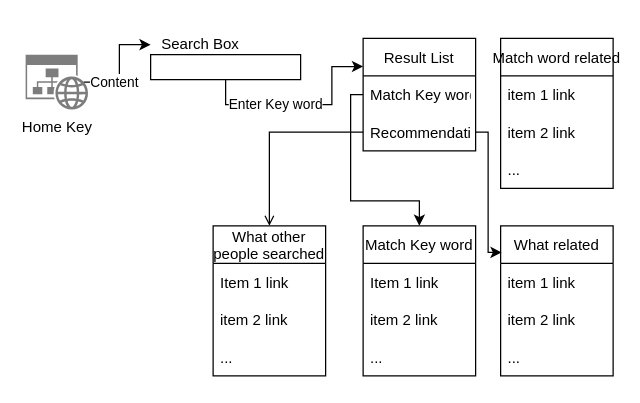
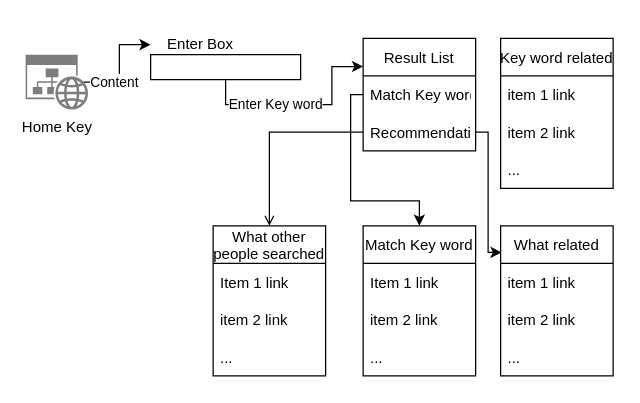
  <mxCell id="0" />
  <mxCell id="1" parent="0" />
  <mxCell id="2" value="Content" style="edgeStyle=orthogonalEdgeStyle;rounded=0;orthogonalLoop=1;jettySize=auto;html=1;exitX=0.93;exitY=0.5;exitDx=0;exitDy=0;exitPerimeter=0;entryX=0;entryY=0.5;entryDx=0;entryDy=0;" parent="1" source="3" target="6" edge="1"><mxGeometry x="-0.437" relative="1" as="geometry"><mxPoint as="offset" /></mxGeometry></mxCell>
  <mxCell id="3" value="Home Key" style="sketch=0;aspect=fixed;pointerEvents=1;shadow=0;dashed=0;html=1;strokeColor=none;labelPosition=center;verticalLabelPosition=bottom;verticalAlign=top;align=center;shape=mxgraph.mscae.enterprise.website_generic;fillColor=#7D7D7D;" parent="1" vertex="1"><mxGeometry x="20" y="43" width="50" height="44" as="geometry" /></mxCell>
  <mxCell id="4" value="Enter Key word" style="edgeStyle=orthogonalEdgeStyle;rounded=0;orthogonalLoop=1;jettySize=auto;html=1;exitX=0.5;exitY=1;exitDx=0;exitDy=0;entryX=0;entryY=0.25;entryDx=0;entryDy=0;" parent="1" source="5" target="7" edge="1"><mxGeometry x="-0.252" relative="1" as="geometry"><mxPoint as="offset" /></mxGeometry></mxCell>
  <mxCell id="5" value="" style="rounded=0;whiteSpace=wrap;html=1;" parent="1" vertex="1"><mxGeometry x="120" y="43" width="120" height="20" as="geometry" /></mxCell>
- <mxCell id="6" value="Search Box" style="text;html=1;strokeColor=none;fillColor=none;align=center;verticalAlign=middle;whiteSpace=wrap;rounded=0;" parent="1" vertex="1"><mxGeometry x="120" y="20" width="80" height="30" as="geometry" /></mxCell>
+ <mxCell id="6" value="Enter Box" style="text;html=1;strokeColor=none;fillColor=none;align=center;verticalAlign=middle;whiteSpace=wrap;rounded=0;" parent="1" vertex="1"><mxGeometry x="120" y="20" width="80" height="30" as="geometry" /></mxCell>
  <mxCell id="7" value="Result List" style="swimlane;fontStyle=0;childLayout=stackLayout;horizontal=1;startSize=30;horizontalStack=0;resizeParent=1;resizeParentMax=0;resizeLast=0;collapsible=1;marginBottom=0;" parent="1" vertex="1"><mxGeometry x="290" y="30" width="90" height="90" as="geometry" /></mxCell>
  <mxCell id="8" value="Match Key word" style="text;strokeColor=none;fillColor=none;align=left;verticalAlign=middle;spacingLeft=4;spacingRight=4;overflow=hidden;points=[[0,0.5],[1,0.5]];portConstraint=eastwest;rotatable=0;" parent="7" vertex="1"><mxGeometry y="30" width="90" height="30" as="geometry" /></mxCell>
  <mxCell id="9" value="Recommendation " style="text;strokeColor=none;fillColor=none;align=left;verticalAlign=middle;spacingLeft=4;spacingRight=4;overflow=hidden;points=[[0,0.5],[1,0.5]];portConstraint=eastwest;rotatable=0;" parent="7" vertex="1"><mxGeometry y="60" width="90" height="30" as="geometry" /></mxCell>
  <mxCell id="10" value="Match Key word" style="swimlane;fontStyle=0;childLayout=stackLayout;horizontal=1;startSize=30;horizontalStack=0;resizeParent=1;resizeParentMax=0;resizeLast=0;collapsible=1;marginBottom=0;" parent="1" vertex="1"><mxGeometry x="290" y="180" width="90" height="120" as="geometry" /></mxCell>
  <mxCell id="11" value="Item 1 link" style="text;strokeColor=none;fillColor=none;align=left;verticalAlign=middle;spacingLeft=4;spacingRight=4;overflow=hidden;points=[[0,0.5],[1,0.5]];portConstraint=eastwest;rotatable=0;" parent="10" vertex="1"><mxGeometry y="30" width="90" height="30" as="geometry" /></mxCell>
  <mxCell id="12" value="item 2 link" style="text;strokeColor=none;fillColor=none;align=left;verticalAlign=middle;spacingLeft=4;spacingRight=4;overflow=hidden;points=[[0,0.5],[1,0.5]];portConstraint=eastwest;rotatable=0;" parent="10" vertex="1"><mxGeometry y="60" width="90" height="30" as="geometry" /></mxCell>
  <mxCell id="13" value="..." style="text;strokeColor=none;fillColor=none;align=left;verticalAlign=middle;spacingLeft=4;spacingRight=4;overflow=hidden;points=[[0,0.5],[1,0.5]];portConstraint=eastwest;rotatable=0;" parent="10" vertex="1"><mxGeometry y="90" width="90" height="30" as="geometry" /></mxCell>
- <mxCell id="14" value="Match word related" style="swimlane;fontStyle=0;childLayout=stackLayout;horizontal=1;startSize=30;horizontalStack=0;resizeParent=1;resizeParentMax=0;resizeLast=0;collapsible=1;marginBottom=0;" parent="1" vertex="1"><mxGeometry x="400" y="30" width="90" height="120" as="geometry" /></mxCell>
+ <mxCell id="14" value="Key word related" style="swimlane;fontStyle=0;childLayout=stackLayout;horizontal=1;startSize=30;horizontalStack=0;resizeParent=1;resizeParentMax=0;resizeLast=0;collapsible=1;marginBottom=0;" parent="1" vertex="1"><mxGeometry x="400" y="30" width="90" height="120" as="geometry" /></mxCell>
  <mxCell id="15" value="item 1 link" style="text;strokeColor=none;fillColor=none;align=left;verticalAlign=middle;spacingLeft=4;spacingRight=4;overflow=hidden;points=[[0,0.5],[1,0.5]];portConstraint=eastwest;rotatable=0;" parent="14" vertex="1"><mxGeometry y="30" width="90" height="30" as="geometry" /></mxCell>
  <mxCell id="16" value="item 2 link" style="text;strokeColor=none;fillColor=none;align=left;verticalAlign=middle;spacingLeft=4;spacingRight=4;overflow=hidden;points=[[0,0.5],[1,0.5]];portConstraint=eastwest;rotatable=0;" parent="14" vertex="1"><mxGeometry y="60" width="90" height="30" as="geometry" /></mxCell>
  <mxCell id="17" value="..." style="text;strokeColor=none;fillColor=none;align=left;verticalAlign=middle;spacingLeft=4;spacingRight=4;overflow=hidden;points=[[0,0.5],[1,0.5]];portConstraint=eastwest;rotatable=0;" parent="14" vertex="1"><mxGeometry y="90" width="90" height="30" as="geometry" /></mxCell>
  <mxCell id="18" style="edgeStyle=orthogonalEdgeStyle;rounded=0;orthogonalLoop=1;jettySize=auto;html=1;entryX=0.5;entryY=0;entryDx=0;entryDy=0;" parent="1" target="10" edge="1"><mxGeometry relative="1" as="geometry"><mxPoint x="290" y="75" as="sourcePoint" /><Array as="points"><mxPoint x="280" y="75" /><mxPoint x="280" y="160" /><mxPoint x="335" y="160" /></Array></mxGeometry></mxCell>
  <mxCell id="19" value="What related" style="swimlane;fontStyle=0;childLayout=stackLayout;horizontal=1;startSize=30;horizontalStack=0;resizeParent=1;resizeParentMax=0;resizeLast=0;collapsible=1;marginBottom=0;" parent="1" vertex="1"><mxGeometry x="400" y="180" width="90" height="120" as="geometry" /></mxCell>
  <mxCell id="20" value="item 1 link" style="text;strokeColor=none;fillColor=none;align=left;verticalAlign=middle;spacingLeft=4;spacingRight=4;overflow=hidden;points=[[0,0.5],[1,0.5]];portConstraint=eastwest;rotatable=0;" parent="19" vertex="1"><mxGeometry y="30" width="90" height="30" as="geometry" /></mxCell>
  <mxCell id="21" value="item 2 link" style="text;strokeColor=none;fillColor=none;align=left;verticalAlign=middle;spacingLeft=4;spacingRight=4;overflow=hidden;points=[[0,0.5],[1,0.5]];portConstraint=eastwest;rotatable=0;" parent="19" vertex="1"><mxGeometry y="60" width="90" height="30" as="geometry" /></mxCell>
  <mxCell id="22" value="..." style="text;strokeColor=none;fillColor=none;align=left;verticalAlign=middle;spacingLeft=4;spacingRight=4;overflow=hidden;points=[[0,0.5],[1,0.5]];portConstraint=eastwest;rotatable=0;" parent="19" vertex="1"><mxGeometry y="90" width="90" height="30" as="geometry" /></mxCell>
  <mxCell id="23" style="edgeStyle=orthogonalEdgeStyle;rounded=0;orthogonalLoop=1;jettySize=auto;html=1;exitX=1;exitY=0.5;exitDx=0;exitDy=0;entryX=0.009;entryY=0.177;entryDx=0;entryDy=0;entryPerimeter=0;" parent="1" source="9" target="19" edge="1"><mxGeometry relative="1" as="geometry"><Array as="points"><mxPoint x="390" y="105" /><mxPoint x="390" y="201" /></Array></mxGeometry></mxCell>
  <mxCell id="24" value="What other &#10;people searched" style="swimlane;fontStyle=0;childLayout=stackLayout;horizontal=1;startSize=30;horizontalStack=0;resizeParent=1;resizeParentMax=0;resizeLast=0;collapsible=1;marginBottom=0;" vertex="1" parent="1"><mxGeometry x="170" y="180" width="90" height="120" as="geometry" /></mxCell>
  <mxCell id="25" value="Item 1 link" style="text;strokeColor=none;fillColor=none;align=left;verticalAlign=middle;spacingLeft=4;spacingRight=4;overflow=hidden;points=[[0,0.5],[1,0.5]];portConstraint=eastwest;rotatable=0;" vertex="1" parent="24"><mxGeometry y="30" width="90" height="30" as="geometry" /></mxCell>
  <mxCell id="26" value="item 2 link" style="text;strokeColor=none;fillColor=none;align=left;verticalAlign=middle;spacingLeft=4;spacingRight=4;overflow=hidden;points=[[0,0.5],[1,0.5]];portConstraint=eastwest;rotatable=0;" vertex="1" parent="24"><mxGeometry y="60" width="90" height="30" as="geometry" /></mxCell>
  <mxCell id="27" value="..." style="text;strokeColor=none;fillColor=none;align=left;verticalAlign=middle;spacingLeft=4;spacingRight=4;overflow=hidden;points=[[0,0.5],[1,0.5]];portConstraint=eastwest;rotatable=0;" vertex="1" parent="24"><mxGeometry y="90" width="90" height="30" as="geometry" /></mxCell>
  <mxCell id="28" style="edgeStyle=orthogonalEdgeStyle;rounded=0;orthogonalLoop=1;jettySize=auto;html=1;exitX=0;exitY=0.5;exitDx=0;exitDy=0;endArrow=open;" edge="1" parent="1" source="9" target="24"><mxGeometry relative="1" as="geometry" /></mxCell>
